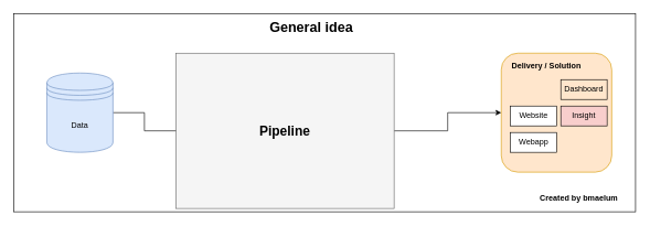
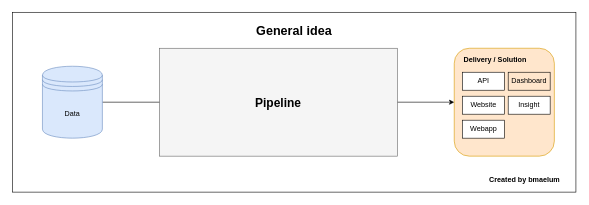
  <mxCell id="0" />
  <mxCell id="1" parent="0" />
  <mxCell id="2" value="" style="rounded=0;whiteSpace=wrap;html=1;fillColor=#FFFFFF;" vertex="1" parent="1"><mxGeometry x="20" y="20" width="940" height="300" as="geometry" /></mxCell>
  <mxCell id="3" style="edgeStyle=orthogonalEdgeStyle;rounded=0;orthogonalLoop=1;jettySize=auto;html=1;exitX=1;exitY=0.5;exitDx=0;exitDy=0;" edge="1" parent="1" source="4" target="7"><mxGeometry relative="1" as="geometry" /></mxCell>
- <mxCell id="4" value="&lt;font size=&quot;1&quot;&gt;&lt;b style=&quot;font-size: 20px&quot;&gt;&lt;font color=&quot;#000000&quot;&gt;Pipeline&lt;/font&gt;&lt;br&gt;&lt;/b&gt;&lt;/font&gt;" style="rounded=0;whiteSpace=wrap;html=1;fillColor=#f5f5f5;strokeColor=#666666;fontColor=#333333;" vertex="1" parent="1"><mxGeometry x="265" y="80" width="330" height="235" as="geometry" /></mxCell>
+ <mxCell id="4" value="&lt;font size=&quot;1&quot;&gt;&lt;b style=&quot;font-size: 20px&quot;&gt;&lt;font color=&quot;#000000&quot;&gt;Pipeline&lt;/font&gt;&lt;br&gt;&lt;/b&gt;&lt;/font&gt;" style="rounded=0;whiteSpace=wrap;html=1;fillColor=#f5f5f5;strokeColor=#666666;fontColor=#333333;" vertex="1" parent="1"><mxGeometry x="265" y="80" width="397" height="180" as="geometry" /></mxCell>
  <mxCell id="5" value="" style="edgeStyle=orthogonalEdgeStyle;rounded=0;orthogonalLoop=1;jettySize=auto;html=1;endArrow=none;" edge="1" parent="1" source="6" target="4"><mxGeometry relative="1" as="geometry" /></mxCell>
  <mxCell id="6" value="Data" style="shape=datastore;whiteSpace=wrap;html=1;fillColor=#dae8fc;strokeColor=#6c8ebf;" vertex="1" parent="1"><mxGeometry x="70" y="110" width="100" height="120" as="geometry" /></mxCell>
  <mxCell id="7" value="" style="rounded=1;whiteSpace=wrap;html=1;fillColor=#ffe6cc;strokeColor=#d79b00;" vertex="1" parent="1"><mxGeometry x="757" y="80" width="167" height="180" as="geometry" /></mxCell>
  <mxCell id="8" value="Delivery / Solution" style="text;html=1;strokeColor=none;fillColor=none;align=center;verticalAlign=middle;whiteSpace=wrap;rounded=0;fontStyle=1" vertex="1" parent="1"><mxGeometry x="767" y="90" width="117" height="20" as="geometry" /></mxCell>
+ <mxCell id="9" value="API" style="rounded=0;whiteSpace=wrap;html=1;fillColor=#FFFFFF;" vertex="1" parent="1"><mxGeometry x="770.5" y="120" width="70" height="30" as="geometry" /></mxCell>
  <mxCell id="10" value="Website" style="rounded=0;whiteSpace=wrap;html=1;fillColor=#FFFFFF;" vertex="1" parent="1"><mxGeometry x="770.5" y="160" width="70" height="30" as="geometry" /></mxCell>
  <mxCell id="11" value="Webapp" style="rounded=0;whiteSpace=wrap;html=1;fillColor=#FFFFFF;" vertex="1" parent="1"><mxGeometry x="770.5" y="200" width="70" height="30" as="geometry" /></mxCell>
  <mxCell id="12" value="Dashboard" style="rounded=0;whiteSpace=wrap;html=1;fillColor=#ffe6cc;" vertex="1" parent="1"><mxGeometry x="847" y="120" width="70" height="30" as="geometry" /></mxCell>
- <mxCell id="13" value="Insight" style="rounded=0;whiteSpace=wrap;html=1;fillColor=#f8cecc;" vertex="1" parent="1"><mxGeometry x="847" y="160" width="70" height="30" as="geometry" /></mxCell>
+ <mxCell id="13" value="Insight" style="rounded=0;whiteSpace=wrap;html=1;fillColor=#FFFFFF;" vertex="1" parent="1"><mxGeometry x="847" y="160" width="70" height="30" as="geometry" /></mxCell>
  <mxCell id="14" value="Created by bmaelum" style="text;html=1;strokeColor=none;fillColor=none;align=center;verticalAlign=middle;whiteSpace=wrap;rounded=0;fontStyle=1" vertex="1" parent="1"><mxGeometry x="800" y="290" width="149" height="20" as="geometry" /></mxCell>
- <mxCell id="15" value="&lt;b&gt;&lt;font style=&quot;font-size: 21px&quot;&gt;General idea&lt;/font&gt;&lt;/b&gt;" style="text;html=1;strokeColor=none;fillColor=none;align=center;verticalAlign=middle;whiteSpace=wrap;rounded=0;" vertex="1" parent="1"><mxGeometry x="405" y="30" width="130" height="20" as="geometry" /></mxCell>
+ <mxCell id="15" value="&lt;b&gt;&lt;font style=&quot;font-size: 21px&quot;&gt;General idea&lt;/font&gt;&lt;/b&gt;" style="text;html=1;strokeColor=none;fillColor=none;align=center;verticalAlign=middle;whiteSpace=wrap;rounded=0;" vertex="1" parent="1"><mxGeometry x="425" y="40" width="130" height="20" as="geometry" /></mxCell>
